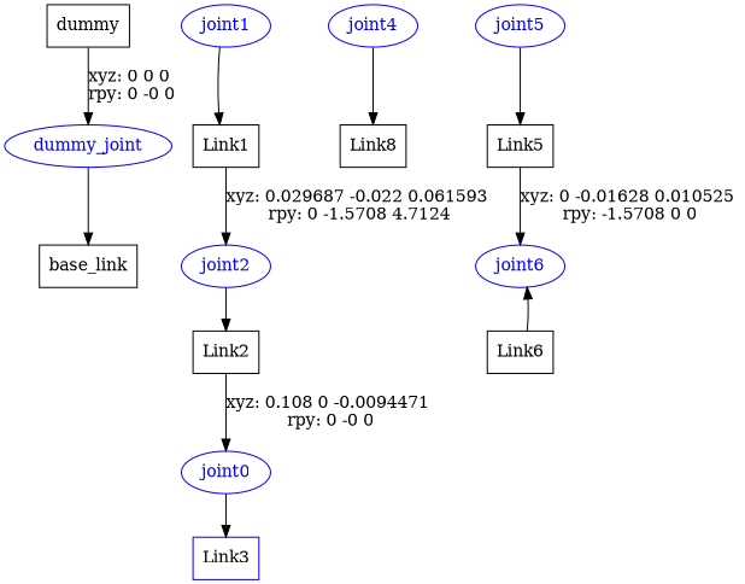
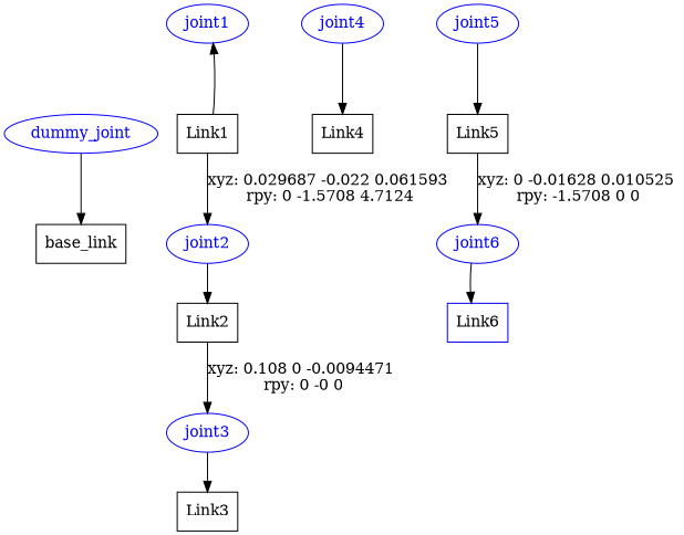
  digraph {
    node [shape=box]
-   n1 [label=dummy]
    dummy_joint [color=blue fontcolor=blue shape=ellipse]
    n3 [label=base_link]
    joint1 [color=blue fontcolor=blue shape=ellipse]
    n5 [label=Link1]
    joint2 [color=blue fontcolor=blue shape=ellipse]
    n7 [label=Link2]
-   joint3 [color=blue fontcolor=blue shape=ellipse label=joint0]
-   n9 [label=Link3 color=blue]
+   joint3 [color=blue fontcolor=blue shape=ellipse]
+   n9 [label=Link3]
    joint4 [color=blue fontcolor=blue shape=ellipse]
-   n11 [label=Link8]
+   n11 [label=Link4]
    joint5 [color=blue fontcolor=blue shape=ellipse]
    n13 [label=Link5]
    joint6 [color=blue fontcolor=blue shape=ellipse]
-   n15 [label=Link6]
-   n1 -> dummy_joint [label="xyz: 0 0 0 \nrpy: 0 -0 0"]
+   n15 [label=Link6 color=blue]
    dummy_joint -> n3
-   joint1 -> n5
+   n5 -> joint1
    n5 -> joint2 [label="xyz: 0.029687 -0.022 0.061593 \nrpy: 0 -1.5708 4.7124"]
    joint2 -> n7
    n7 -> joint3 [label="xyz: 0.108 0 -0.0094471 \nrpy: 0 -0 0"]
    joint3 -> n9
    joint4 -> n11
    joint5 -> n13
    n13 -> joint6 [label="xyz: 0 -0.01628 0.010525 \nrpy: -1.5708 0 0"]
-   n15 -> joint6
+   joint6 -> n15
  }
